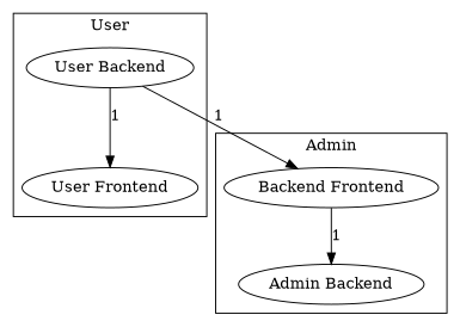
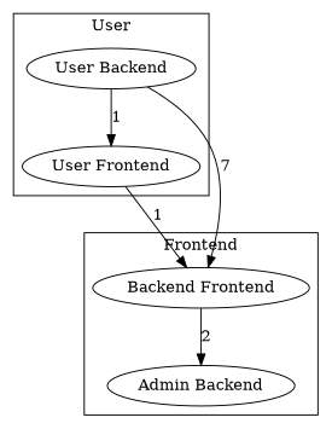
  digraph {
    node [group=User]
    "User Frontend"
    "User Backend"
    n3 [group=Admin label="Backend Frontend"]
    "Admin Backend" [group=Admin]
    subgraph cluster_1 {
      label=User
      "User Frontend"
      "User Backend"
    }
    subgraph cluster_2 {
-     label=Admin
+     label=Frontend
      n3
      "Admin Backend"
    }
+   "User Frontend" -> n3 [label=1]
    "User Backend" -> "User Frontend" [label=1]
-   "User Backend" -> n3 [label=1]
-   n3 -> "Admin Backend" [label=1]
+   "User Backend" -> n3 [label=7]
+   n3 -> "Admin Backend" [label=2]
  }
